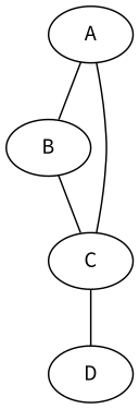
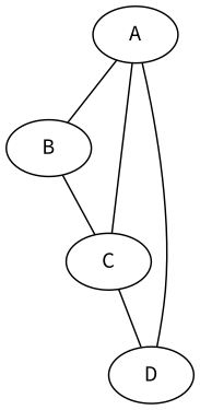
  graph {
    fontname="Source Code Pro"
    node [fontname="Source Code Pro"]
    edge [fontname="Source Code Pro"]
    n1 [label=A]
    n2 [label=B]
    n3 [label=C]
    n4 [label=D]
    n1 -- n2
    n1 -- n3
+   n1 -- n4
    n2 -- n3
    n3 -- n4
  }
